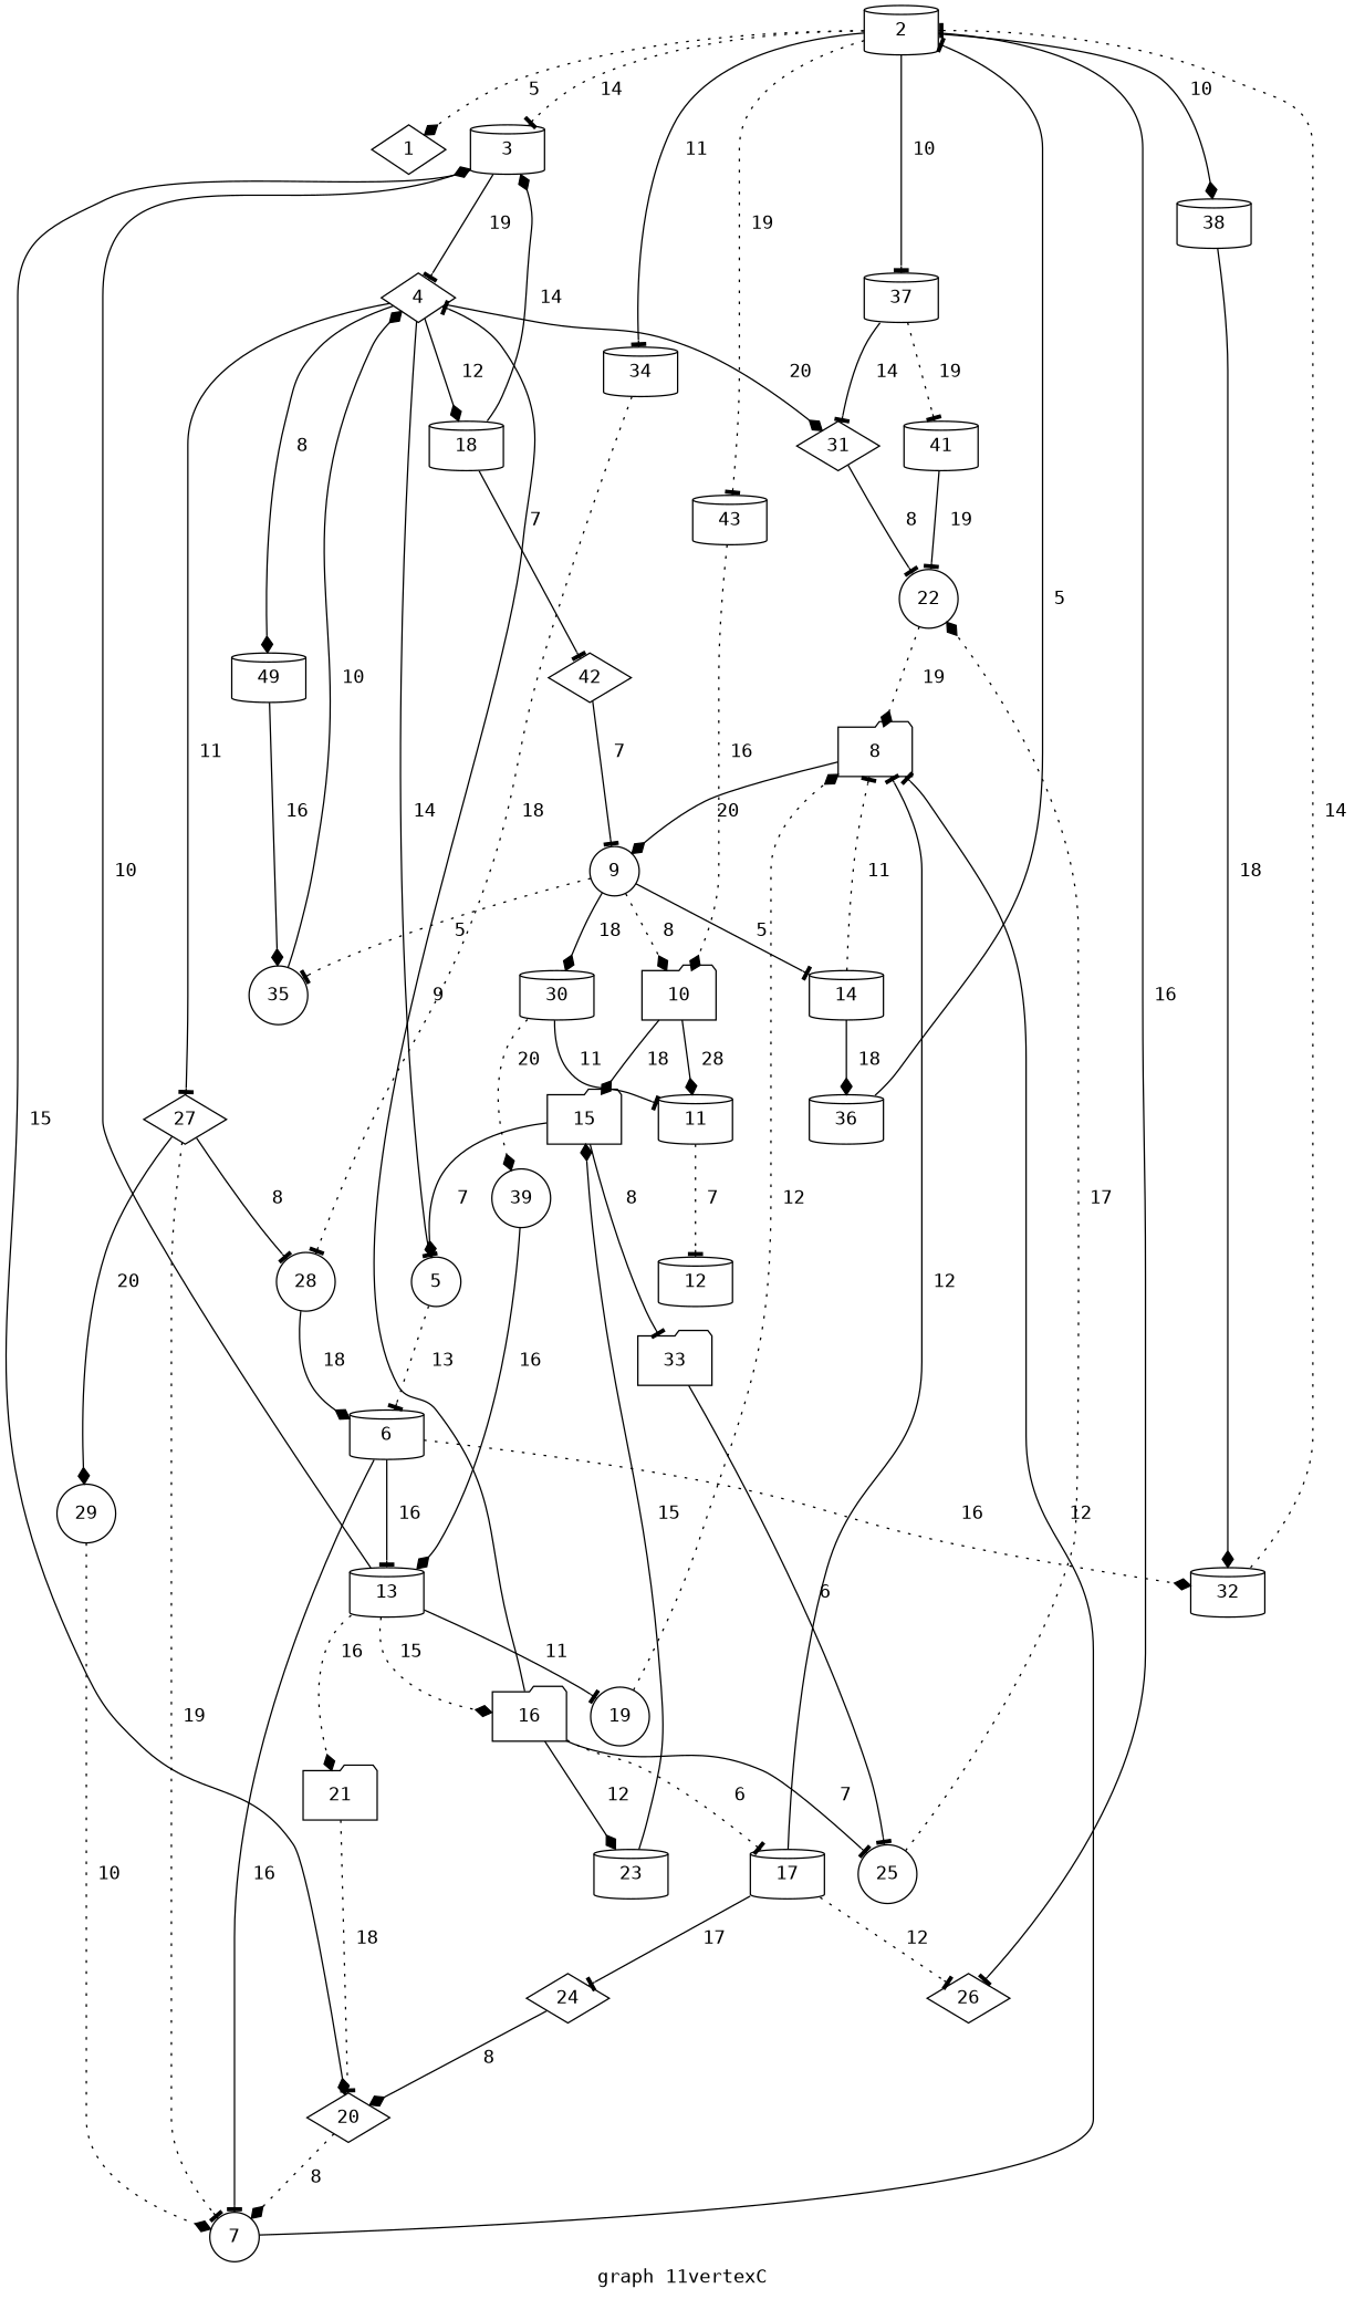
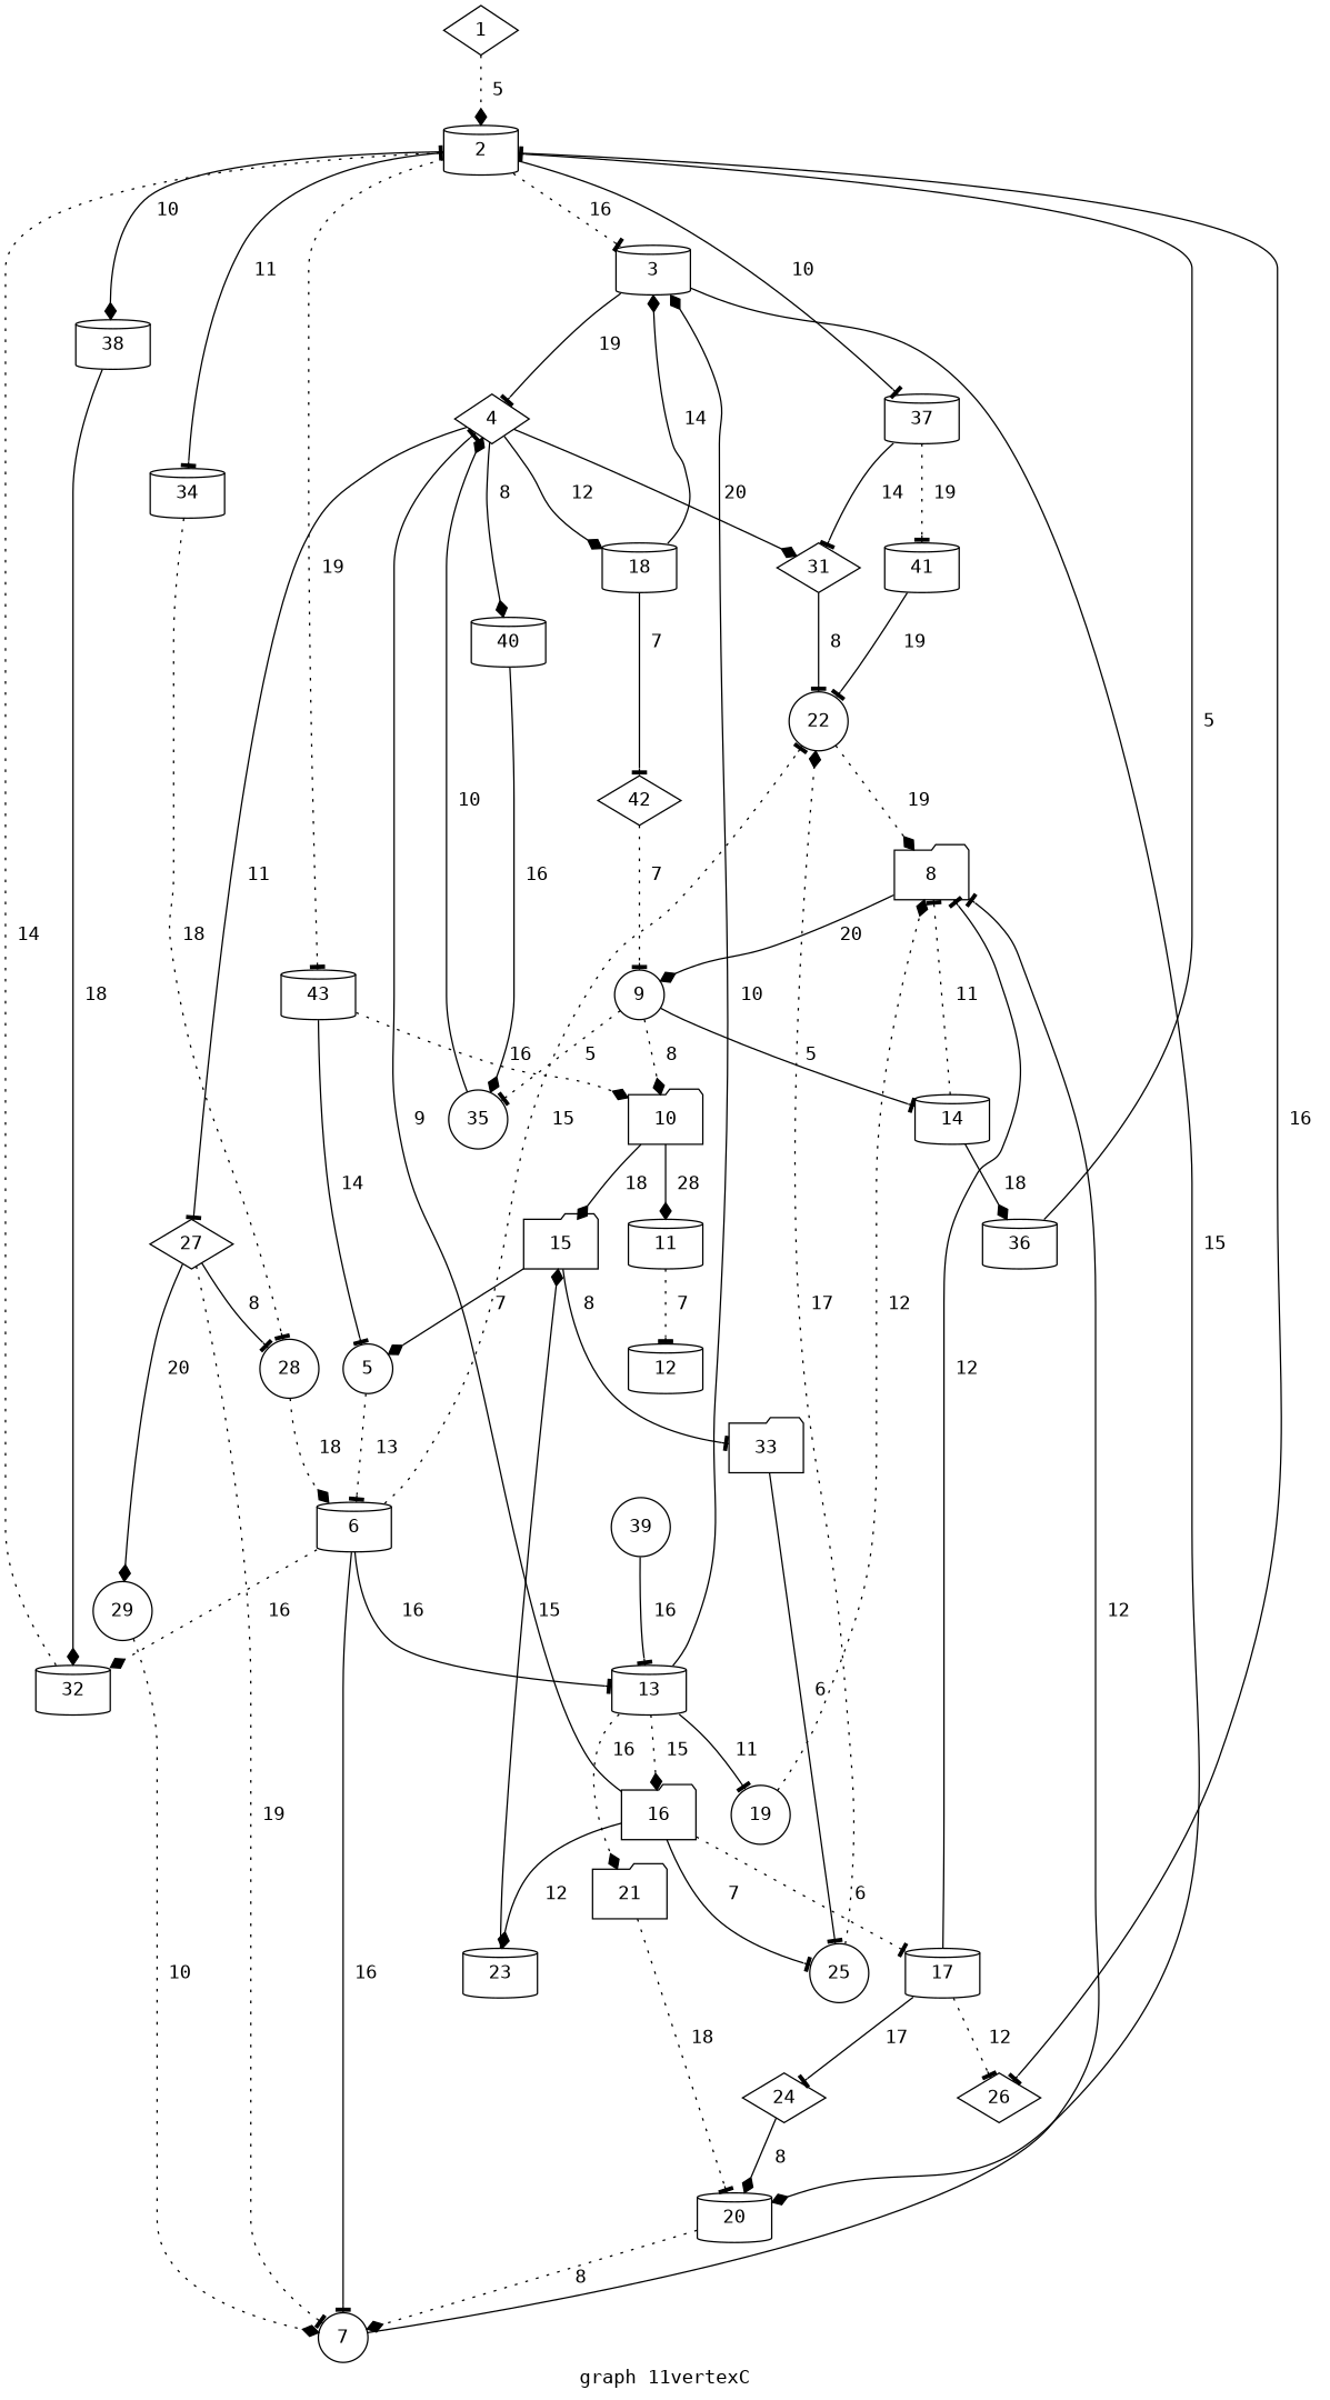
  digraph {
    fontname="DejaVu Sans Mono"
    label="graph 11vertexC"
    rankdir=TB
    node [fontname="DejaVu Sans Mono" shape=cylinder]
    edge [arrowhead=tee fontname="DejaVu Sans Mono" style=solid]
    1 [shape=diamond]
    2
    3
    34
    37
    38
    43
    26 [shape=diamond]
    4 [shape=diamond]
-   20 [shape=diamond]
+   20
    28 [shape=circle]
    31 [shape=diamond]
    41
    32
    10 [shape=folder]
    5 [shape=circle]
    18
    27 [shape=diamond]
-   40 [label=49]
+   40
    7 [shape=circle]
    6
    42 [shape=diamond]
    29 [shape=circle]
    22 [shape=circle]
    35 [shape=circle]
    13
    8 [shape=folder]
    16 [shape=folder]
    19 [shape=circle]
    21 [shape=folder]
    9 [shape=circle]
    14
-   30
    11
    15 [shape=folder]
    36
    39 [shape=circle]
    12
    33 [shape=folder]
    17
    23
    25 [shape=circle]
    24 [shape=diamond]
-   2 -> 1 [arrowhead=diamond label=" 5 " style=dotted]
-   2 -> 3 [label=" 14 " style=dotted]
+   1 -> 2 [arrowhead=diamond label=" 5 " style=dotted]
+   2 -> 3 [label=" 16 " style=dotted]
    2 -> 34 [label=" 11 "]
    2 -> 37 [label=" 10 "]
    2 -> 38 [arrowhead=diamond label=" 10 "]
    2 -> 43 [label=" 19 " style=dotted]
    2 -> 26 [label=" 16 "]
    3 -> 4 [label=" 19 "]
    3 -> 20 [arrowhead=diamond label=" 15 "]
    34 -> 28 [label=" 18 " style=dotted]
    37 -> 31 [label=" 14 "]
    37 -> 41 [label=" 19 " style=dotted]
    38 -> 32 [arrowhead=diamond label=" 18 "]
    43 -> 10 [arrowhead=diamond label=" 16 " style=dotted]
    4 -> 31 [arrowhead=diamond label=" 20 "]
-   4 -> 5 [label=" 14 "]
+   43 -> 5 [label=" 14 "]
    4 -> 18 [arrowhead=diamond label=" 12 "]
    4 -> 27 [label=" 11 "]
    4 -> 40 [arrowhead=diamond label=" 8 "]
    20 -> 7 [arrowhead=diamond label=" 8 " style=dotted]
-   28 -> 6 [arrowhead=diamond label=" 18 "]
+   28 -> 6 [arrowhead=diamond label=" 18 " style=dotted]
    31 -> 22 [label=" 8 "]
    41 -> 22 [label=" 19 "]
    32 -> 2 [label=" 14 " style=dotted]
    10 -> 11 [arrowhead=diamond label=" 28 "]
    10 -> 15 [arrowhead=diamond label=" 18 "]
    5 -> 6 [label=" 13 " style=dotted]
    18 -> 3 [arrowhead=diamond label=" 14 "]
    18 -> 42 [label=" 7 "]
    27 -> 28 [label=" 8 "]
    27 -> 7 [label=" 19 " style=dotted]
    27 -> 29 [arrowhead=diamond label=" 20 "]
    40 -> 35 [arrowhead=diamond label=" 16 "]
    7 -> 8 [label=" 12 "]
    6 -> 32 [arrowhead=diamond label=" 16 " style=dotted]
    6 -> 7 [label=" 16 "]
+   6 -> 22 [label=" 15 " style=dotted]
    6 -> 13 [label=" 16 "]
-   42 -> 9 [label=" 7 "]
+   42 -> 9 [label=" 7 " style=dotted]
    29 -> 7 [arrowhead=diamond label=" 10 " style=dotted]
    22 -> 8 [arrowhead=diamond label=" 19 " style=dotted]
    35 -> 4 [arrowhead=diamond label=" 10 "]
    13 -> 3 [arrowhead=diamond label=" 10 "]
    13 -> 16 [arrowhead=diamond label=" 15 " style=dotted]
    13 -> 19 [label=" 11 "]
    13 -> 21 [arrowhead=diamond label=" 16 " style=dotted]
    8 -> 9 [arrowhead=diamond label=" 20 "]
    16 -> 4 [label=" 9 "]
    16 -> 17 [label=" 6 " style=dotted]
    16 -> 23 [arrowhead=diamond label=" 12 "]
    16 -> 25 [label=" 7 "]
    19 -> 8 [arrowhead=diamond label=" 12 " style=dotted]
    21 -> 20 [label=" 18 " style=dotted]
    9 -> 10 [arrowhead=diamond label=" 8 " style=dotted]
    9 -> 35 [label=" 5 " style=dotted]
    9 -> 14 [label=" 5 "]
-   9 -> 30 [arrowhead=diamond label=" 18 "]
    14 -> 8 [label=" 11 " style=dotted]
    14 -> 36 [arrowhead=diamond label=" 18 "]
-   30 -> 11 [label=" 11 "]
-   30 -> 39 [arrowhead=diamond label=" 20 " style=dotted]
    11 -> 12 [label=" 7 " style=dotted]
    15 -> 5 [arrowhead=diamond label=" 7 "]
    15 -> 33 [label=" 8 "]
    36 -> 2 [label=" 5 "]
-   39 -> 13 [arrowhead=diamond label=" 16 "]
+   39 -> 13 [label=" 16 "]
    33 -> 25 [label=" 6 "]
    17 -> 26 [label=" 12 " style=dotted]
    17 -> 8 [label=" 12 "]
    17 -> 24 [label=" 17 "]
    23 -> 15 [arrowhead=diamond label=" 15 "]
    25 -> 22 [arrowhead=diamond label=" 17 " style=dotted]
    24 -> 20 [arrowhead=diamond label=" 8 "]
  }
